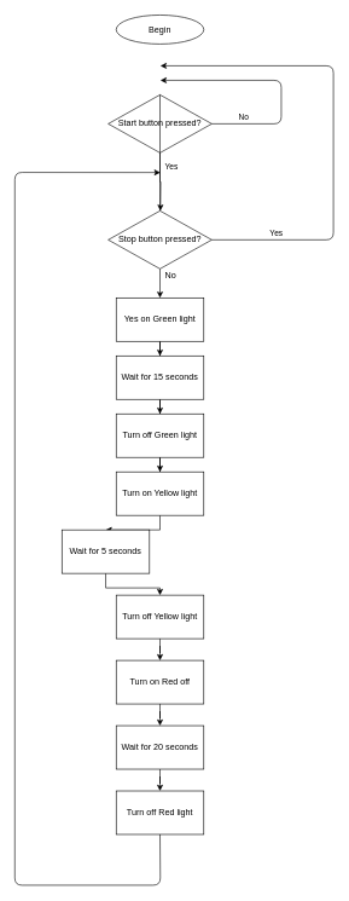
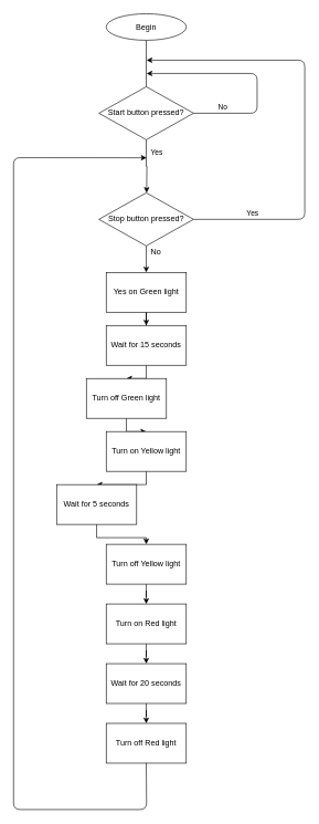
  <mxCell id="0" />
  <mxCell id="1" parent="0" />
  <mxCell id="2" value="Begin" style="ellipse;whiteSpace=wrap;html=1;" vertex="1" parent="1"><mxGeometry x="160" y="20" width="121" height="40" as="geometry" /></mxCell>
  <mxCell id="3" value="" style="edgeStyle=orthogonalEdgeStyle;rounded=0;orthogonalLoop=1;jettySize=auto;html=1;" edge="1" parent="1" source="4" target="6"><mxGeometry relative="1" as="geometry" /></mxCell>
  <mxCell id="4" value="Yes on Green light" style="rounded=0;whiteSpace=wrap;html=1;" vertex="1" parent="1"><mxGeometry x="160" y="410" width="121" height="60" as="geometry" /></mxCell>
  <mxCell id="5" value="" style="edgeStyle=orthogonalEdgeStyle;rounded=0;orthogonalLoop=1;jettySize=auto;html=1;" edge="1" parent="1" source="6" target="8"><mxGeometry relative="1" as="geometry" /></mxCell>
  <mxCell id="6" value="Wait for 15 seconds" style="rounded=0;whiteSpace=wrap;html=1;" vertex="1" parent="1"><mxGeometry x="160" y="490" width="121" height="60" as="geometry" /></mxCell>
  <mxCell id="7" value="" style="edgeStyle=orthogonalEdgeStyle;rounded=0;orthogonalLoop=1;jettySize=auto;html=1;" edge="1" parent="1" source="8" target="10"><mxGeometry relative="1" as="geometry" /></mxCell>
- <mxCell id="8" value="Turn off Green light" style="rounded=0;whiteSpace=wrap;html=1;" vertex="1" parent="1"><mxGeometry x="160" y="570" width="121" height="60" as="geometry" /></mxCell>
+ <mxCell id="8" value="Turn off Green light" style="rounded=0;whiteSpace=wrap;html=1;" vertex="1" parent="1"><mxGeometry x="130" y="570" width="121" height="60" as="geometry" /></mxCell>
  <mxCell id="9" value="" style="edgeStyle=orthogonalEdgeStyle;rounded=0;orthogonalLoop=1;jettySize=auto;html=1;" edge="1" parent="1" source="10" target="12"><mxGeometry relative="1" as="geometry" /></mxCell>
  <mxCell id="10" value="Turn on Yellow light" style="rounded=0;whiteSpace=wrap;html=1;" vertex="1" parent="1"><mxGeometry x="160" y="650" width="121" height="60" as="geometry" /></mxCell>
  <mxCell id="11" value="" style="edgeStyle=orthogonalEdgeStyle;rounded=0;orthogonalLoop=1;jettySize=auto;html=1;entryX=0.5;entryY=0;entryDx=0;entryDy=0;" edge="1" parent="1" source="12" target="19"><mxGeometry relative="1" as="geometry"><mxPoint x="220" y="890" as="targetPoint" /></mxGeometry></mxCell>
  <mxCell id="12" value="Wait for 5 seconds" style="rounded=0;whiteSpace=wrap;html=1;" vertex="1" parent="1"><mxGeometry x="85" y="730" width="121" height="60" as="geometry" /></mxCell>
  <mxCell id="13" value="" style="edgeStyle=orthogonalEdgeStyle;rounded=0;orthogonalLoop=1;jettySize=auto;html=1;" edge="1" parent="1" source="15"><mxGeometry relative="1" as="geometry"><mxPoint x="221" y="290" as="targetPoint" /></mxGeometry></mxCell>
  <mxCell id="14" value="Yes" style="edgeLabel;html=1;align=center;verticalAlign=middle;resizable=0;points=[];" vertex="1" connectable="0" parent="13"><mxGeometry x="-0.818" y="-1" relative="1" as="geometry"><mxPoint x="15.5" y="12.57" as="offset" /></mxGeometry></mxCell>
  <mxCell id="15" value="Start button pressed?" style="rhombus;whiteSpace=wrap;html=1;" vertex="1" parent="1"><mxGeometry x="149" y="130" width="143" height="80" as="geometry" /></mxCell>
- <mxCell id="16" value="" style="endArrow=none;html=1;exitX=0.5;exitY=0;exitDx=0;exitDy=0;" edge="1" parent="1" source="15" target="27"><mxGeometry width="50" height="50" relative="1" as="geometry"><mxPoint x="185" y="150" as="sourcePoint" /><mxPoint x="235" y="100" as="targetPoint" /></mxGeometry></mxCell>
+ <mxCell id="16" value="" style="endArrow=none;html=1;entryX=0.5;entryY=1;entryDx=0;entryDy=0;exitX=0.5;exitY=0;exitDx=0;exitDy=0;" edge="1" parent="1" source="15" target="2"><mxGeometry width="50" height="50" relative="1" as="geometry"><mxPoint x="185" y="150" as="sourcePoint" /><mxPoint x="235" y="100" as="targetPoint" /></mxGeometry></mxCell>
  <mxCell id="17" value="No" style="endArrow=classic;html=1;exitX=1;exitY=0.5;exitDx=0;exitDy=0;verticalAlign=bottom;labelPosition=center;verticalLabelPosition=top;align=center;" edge="1" parent="1" source="15"><mxGeometry x="-0.726" width="50" height="50" relative="1" as="geometry"><mxPoint x="293" y="170" as="sourcePoint" /><mxPoint x="221" y="110" as="targetPoint" /><Array as="points"><mxPoint x="388" y="170" /><mxPoint x="388" y="110" /></Array><mxPoint as="offset" /></mxGeometry></mxCell>
  <mxCell id="18" value="" style="edgeStyle=orthogonalEdgeStyle;rounded=0;orthogonalLoop=1;jettySize=auto;html=1;" edge="1" parent="1" source="19" target="21"><mxGeometry relative="1" as="geometry" /></mxCell>
  <mxCell id="19" value="Turn off Yellow light" style="rounded=0;whiteSpace=wrap;html=1;" vertex="1" parent="1"><mxGeometry x="160" y="820" width="121" height="60" as="geometry" /></mxCell>
  <mxCell id="20" value="" style="edgeStyle=orthogonalEdgeStyle;rounded=0;orthogonalLoop=1;jettySize=auto;html=1;" edge="1" parent="1" source="21" target="23"><mxGeometry relative="1" as="geometry" /></mxCell>
- <mxCell id="21" value="Turn on Red off" style="rounded=0;whiteSpace=wrap;html=1;" vertex="1" parent="1"><mxGeometry x="160" y="910" width="121" height="60" as="geometry" /></mxCell>
+ <mxCell id="21" value="Turn on Red light" style="rounded=0;whiteSpace=wrap;html=1;" vertex="1" parent="1"><mxGeometry x="160" y="910" width="121" height="60" as="geometry" /></mxCell>
  <mxCell id="22" value="" style="edgeStyle=orthogonalEdgeStyle;rounded=0;orthogonalLoop=1;jettySize=auto;html=1;" edge="1" parent="1" source="23" target="24"><mxGeometry relative="1" as="geometry" /></mxCell>
  <mxCell id="23" value="Wait for 20 seconds" style="rounded=0;whiteSpace=wrap;html=1;" vertex="1" parent="1"><mxGeometry x="160" y="1000" width="121" height="60" as="geometry" /></mxCell>
  <mxCell id="24" value="Turn off Red light" style="rounded=0;whiteSpace=wrap;html=1;" vertex="1" parent="1"><mxGeometry x="160" y="1090" width="121" height="60" as="geometry" /></mxCell>
  <mxCell id="25" value="" style="endArrow=classic;html=1;exitX=0.5;exitY=1;exitDx=0;exitDy=0;" edge="1" parent="1" source="24"><mxGeometry width="50" height="50" relative="1" as="geometry"><mxPoint x="190" y="1070" as="sourcePoint" /><mxPoint x="221" y="237.143" as="targetPoint" /><Array as="points"><mxPoint x="221" y="1220" /><mxPoint x="20" y="1220" /><mxPoint x="20" y="237" /></Array></mxGeometry></mxCell>
  <mxCell id="26" style="edgeStyle=orthogonalEdgeStyle;rounded=0;orthogonalLoop=1;jettySize=auto;html=1;exitX=0.5;exitY=1;exitDx=0;exitDy=0;entryX=0.5;entryY=0;entryDx=0;entryDy=0;" edge="1" parent="1" source="27" target="4"><mxGeometry relative="1" as="geometry" /></mxCell>
  <mxCell id="27" value="Stop button pressed?" style="rhombus;whiteSpace=wrap;html=1;" vertex="1" parent="1"><mxGeometry x="149" y="290" width="143" height="80" as="geometry" /></mxCell>
  <mxCell id="28" value="Yes" style="endArrow=classic;html=1;exitX=1;exitY=0.5;exitDx=0;exitDy=0;verticalAlign=bottom;labelPosition=center;verticalLabelPosition=top;align=center;" edge="1" parent="1" source="27"><mxGeometry x="-0.726" width="50" height="50" relative="1" as="geometry"><mxPoint x="293" y="330" as="sourcePoint" /><mxPoint x="221" y="90" as="targetPoint" /><Array as="points"><mxPoint x="460" y="330" /><mxPoint x="460" y="90" /></Array><mxPoint as="offset" /></mxGeometry></mxCell>
  <mxCell id="29" value="No" style="text;html=1;align=center;verticalAlign=middle;resizable=0;points=[];autosize=1;" vertex="1" parent="1"><mxGeometry x="220" y="370" width="30" height="20" as="geometry" /></mxCell>
